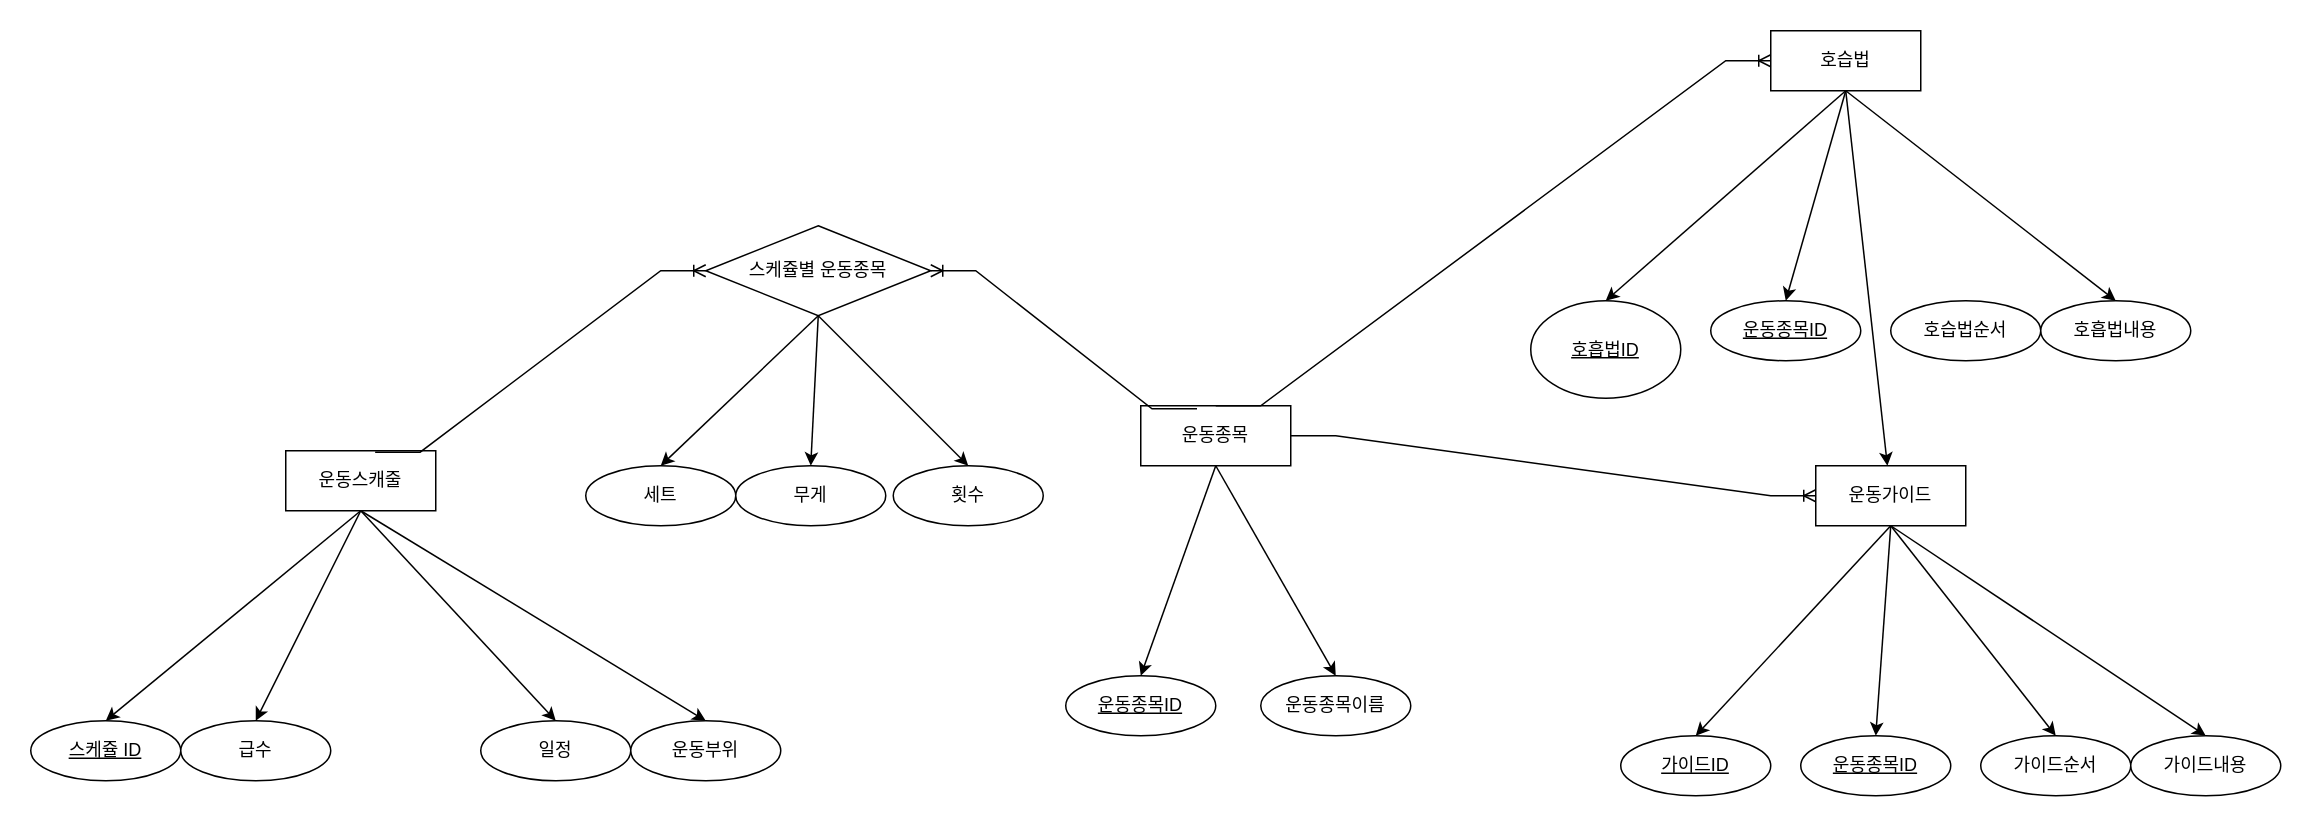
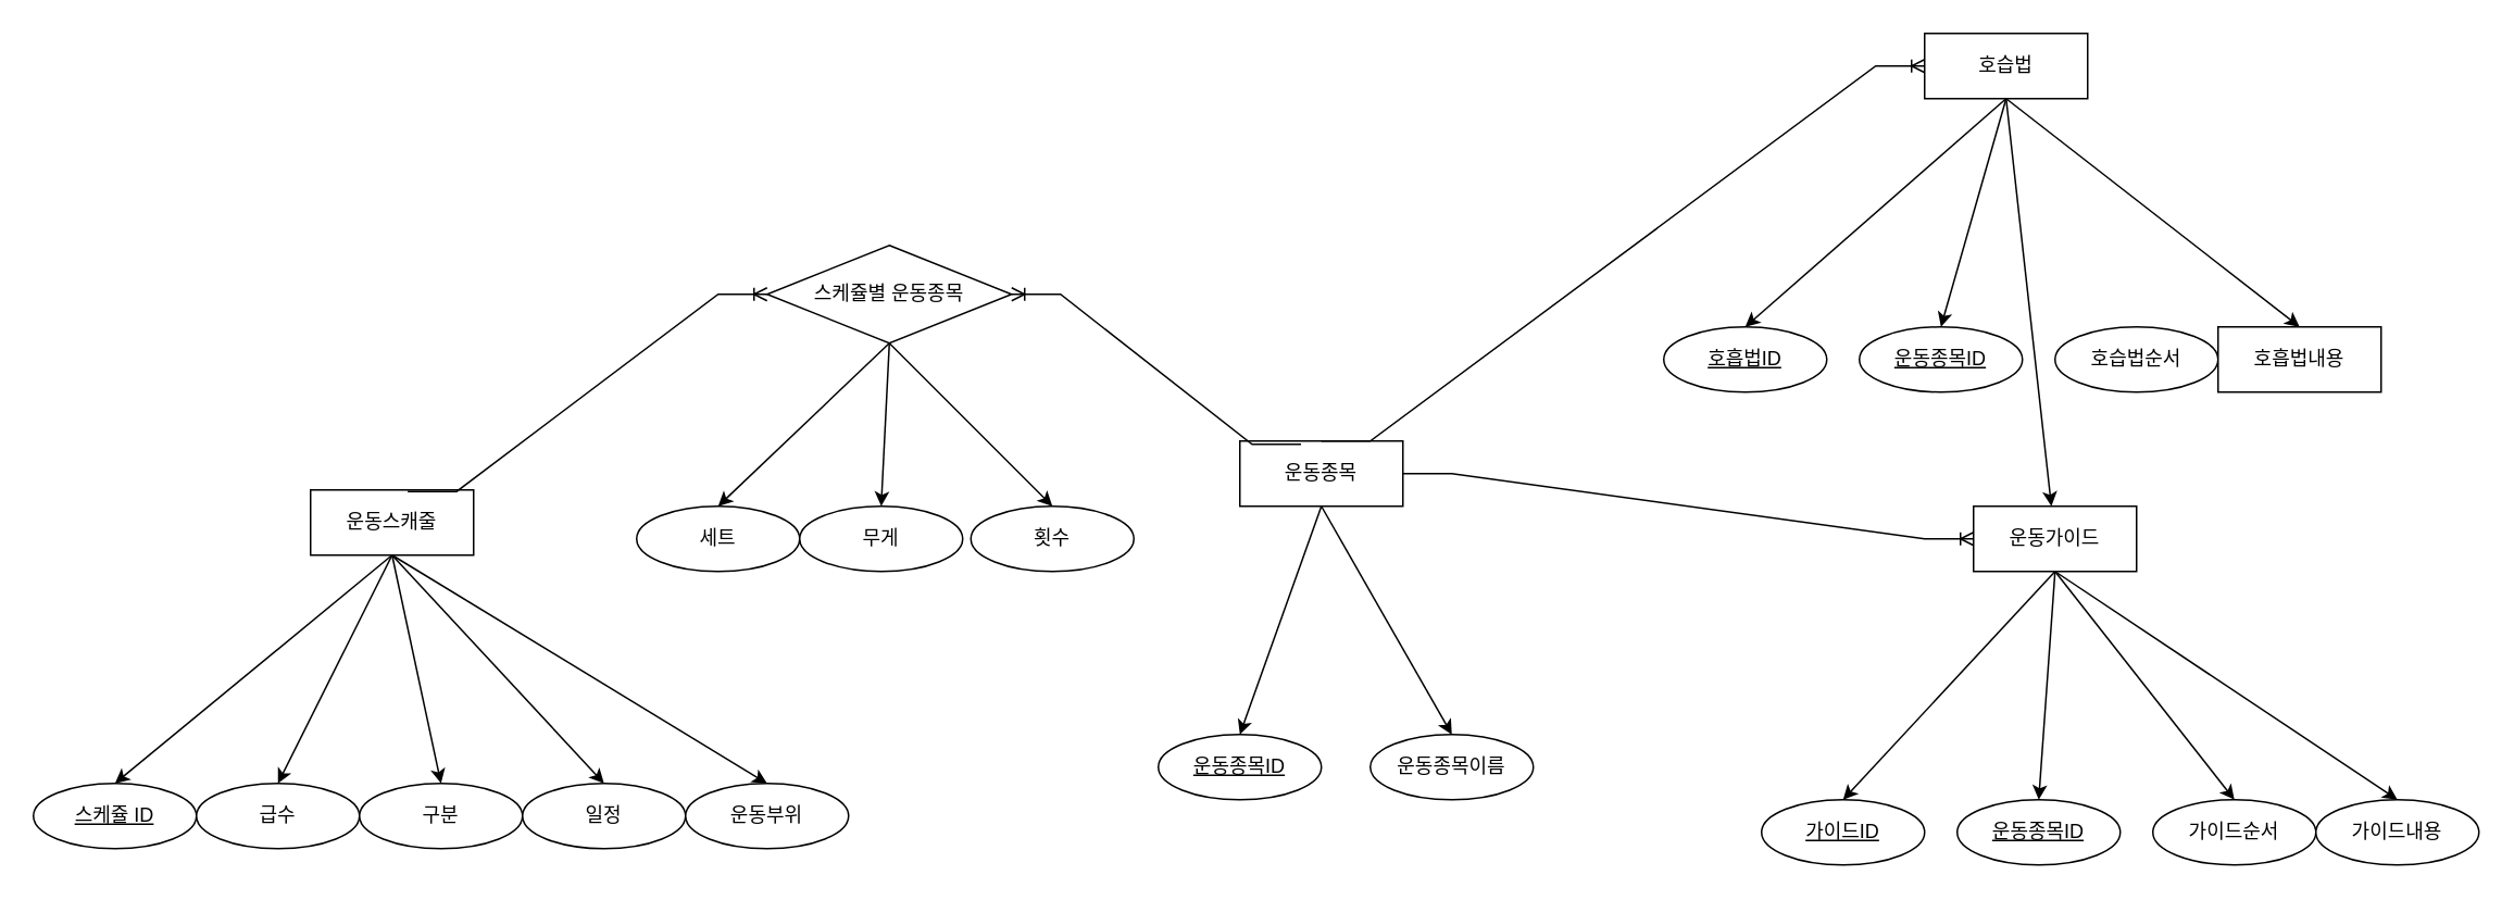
  <mxCell id="0" />
  <mxCell id="1" parent="0" />
  <mxCell id="2" value="운동스캐줄" style="whiteSpace=wrap;html=1;align=center;" vertex="1" parent="1"><mxGeometry x="190" y="300" width="100" height="40" as="geometry" /></mxCell>
  <mxCell id="3" value="스케쥴 ID" style="ellipse;whiteSpace=wrap;html=1;align=center;fontStyle=4;" vertex="1" parent="1"><mxGeometry x="20" y="480" width="100" height="40" as="geometry" /></mxCell>
  <mxCell id="4" value="급수" style="ellipse;whiteSpace=wrap;html=1;align=center;" vertex="1" parent="1"><mxGeometry x="120" y="480" width="100" height="40" as="geometry" /></mxCell>
+ <mxCell id="5" value="구분" style="ellipse;whiteSpace=wrap;html=1;align=center;" vertex="1" parent="1"><mxGeometry x="220" y="480" width="100" height="40" as="geometry" /></mxCell>
  <mxCell id="6" value="일정" style="ellipse;whiteSpace=wrap;html=1;align=center;" vertex="1" parent="1"><mxGeometry x="320" y="480" width="100" height="40" as="geometry" /></mxCell>
  <mxCell id="7" value="운동부위" style="ellipse;whiteSpace=wrap;html=1;align=center;" vertex="1" parent="1"><mxGeometry x="420" y="480" width="100" height="40" as="geometry" /></mxCell>
  <mxCell id="8" value="" style="endArrow=classic;html=1;rounded=0;exitX=0.5;exitY=1;exitDx=0;exitDy=0;entryX=0.5;entryY=0;entryDx=0;entryDy=0;" edge="1" parent="1" source="2" target="3"><mxGeometry width="50" height="50" relative="1" as="geometry"><mxPoint x="500" y="510" as="sourcePoint" /><mxPoint x="550" y="460" as="targetPoint" /></mxGeometry></mxCell>
  <mxCell id="9" value="" style="endArrow=classic;html=1;rounded=0;exitX=0.5;exitY=1;exitDx=0;exitDy=0;entryX=0.5;entryY=0;entryDx=0;entryDy=0;" edge="1" parent="1" source="2" target="4"><mxGeometry width="50" height="50" relative="1" as="geometry"><mxPoint x="500" y="510" as="sourcePoint" /><mxPoint x="550" y="460" as="targetPoint" /></mxGeometry></mxCell>
+ <mxCell id="10" value="" style="endArrow=classic;html=1;rounded=0;exitX=0.5;exitY=1;exitDx=0;exitDy=0;entryX=0.5;entryY=0;entryDx=0;entryDy=0;" edge="1" parent="1" source="2" target="5"><mxGeometry width="50" height="50" relative="1" as="geometry"><mxPoint x="250" y="350" as="sourcePoint" /><mxPoint x="220" y="450" as="targetPoint" /></mxGeometry></mxCell>
  <mxCell id="11" value="" style="endArrow=classic;html=1;rounded=0;entryX=0.5;entryY=0;entryDx=0;entryDy=0;" edge="1" parent="1" target="6"><mxGeometry width="50" height="50" relative="1" as="geometry"><mxPoint x="240" y="340" as="sourcePoint" /><mxPoint x="320" y="450" as="targetPoint" /></mxGeometry></mxCell>
  <mxCell id="12" value="" style="endArrow=classic;html=1;rounded=0;exitX=0.5;exitY=1;exitDx=0;exitDy=0;entryX=0.5;entryY=0;entryDx=0;entryDy=0;" edge="1" parent="1" source="2" target="7"><mxGeometry width="50" height="50" relative="1" as="geometry"><mxPoint x="260" y="350" as="sourcePoint" /><mxPoint x="420" y="450" as="targetPoint" /></mxGeometry></mxCell>
  <mxCell id="13" value="운동종목" style="whiteSpace=wrap;html=1;align=center;" vertex="1" parent="1"><mxGeometry x="760" y="270" width="100" height="40" as="geometry" /></mxCell>
  <mxCell id="14" value="운동종목ID" style="ellipse;whiteSpace=wrap;html=1;align=center;fontStyle=4;" vertex="1" parent="1"><mxGeometry x="710" y="450" width="100" height="40" as="geometry" /></mxCell>
  <mxCell id="15" value="운동종목이름" style="ellipse;whiteSpace=wrap;html=1;align=center;" vertex="1" parent="1"><mxGeometry x="840" y="450" width="100" height="40" as="geometry" /></mxCell>
  <mxCell id="16" value="" style="endArrow=classic;html=1;rounded=0;exitX=0.5;exitY=1;exitDx=0;exitDy=0;entryX=0.5;entryY=0;entryDx=0;entryDy=0;" edge="1" source="13" target="14" parent="1"><mxGeometry width="50" height="50" relative="1" as="geometry"><mxPoint x="1070" y="480" as="sourcePoint" /><mxPoint x="1120" y="430" as="targetPoint" /></mxGeometry></mxCell>
  <mxCell id="17" value="" style="endArrow=classic;html=1;rounded=0;exitX=0.5;exitY=1;exitDx=0;exitDy=0;entryX=0.5;entryY=0;entryDx=0;entryDy=0;" edge="1" source="13" target="15" parent="1"><mxGeometry width="50" height="50" relative="1" as="geometry"><mxPoint x="1070" y="480" as="sourcePoint" /><mxPoint x="1120" y="430" as="targetPoint" /></mxGeometry></mxCell>
  <mxCell id="18" value="스케쥴별 운동종목" style="shape=rhombus;perimeter=rhombusPerimeter;whiteSpace=wrap;html=1;align=center;" vertex="1" parent="1"><mxGeometry x="470" y="150" width="150" height="60" as="geometry" /></mxCell>
  <mxCell id="19" value="" style="edgeStyle=entityRelationEdgeStyle;fontSize=12;html=1;endArrow=ERoneToMany;rounded=0;exitX=0.596;exitY=0.023;exitDx=0;exitDy=0;exitPerimeter=0;" edge="1" parent="1" source="2" target="18"><mxGeometry width="100" height="100" relative="1" as="geometry"><mxPoint x="410" y="330" as="sourcePoint" /><mxPoint x="510" y="230" as="targetPoint" /></mxGeometry></mxCell>
  <mxCell id="20" value="" style="edgeStyle=entityRelationEdgeStyle;fontSize=12;html=1;endArrow=ERoneToMany;rounded=0;exitX=1;exitY=0.5;exitDx=0;exitDy=0;entryX=0;entryY=0.5;entryDx=0;entryDy=0;" edge="1" parent="1" source="13" target="27"><mxGeometry width="100" height="100" relative="1" as="geometry"><mxPoint x="530" y="330" as="sourcePoint" /><mxPoint x="1200" y="290" as="targetPoint" /></mxGeometry></mxCell>
  <mxCell id="21" value="세트" style="ellipse;whiteSpace=wrap;html=1;align=center;" vertex="1" parent="1"><mxGeometry x="390" y="310" width="100" height="40" as="geometry" /></mxCell>
  <mxCell id="22" value="무게" style="ellipse;whiteSpace=wrap;html=1;align=center;" vertex="1" parent="1"><mxGeometry x="490" y="310" width="100" height="40" as="geometry" /></mxCell>
  <mxCell id="23" value="횟수" style="ellipse;whiteSpace=wrap;html=1;align=center;" vertex="1" parent="1"><mxGeometry x="595" y="310" width="100" height="40" as="geometry" /></mxCell>
  <mxCell id="24" value="" style="endArrow=classic;html=1;rounded=0;exitX=0.5;exitY=1;exitDx=0;exitDy=0;entryX=0.5;entryY=0;entryDx=0;entryDy=0;" edge="1" parent="1" source="18" target="21"><mxGeometry width="50" height="50" relative="1" as="geometry"><mxPoint x="310" y="330" as="sourcePoint" /><mxPoint x="540" y="470" as="targetPoint" /></mxGeometry></mxCell>
  <mxCell id="25" value="" style="endArrow=classic;html=1;rounded=0;exitX=0.5;exitY=1;exitDx=0;exitDy=0;entryX=0.5;entryY=0;entryDx=0;entryDy=0;" edge="1" parent="1" source="18" target="22"><mxGeometry width="50" height="50" relative="1" as="geometry"><mxPoint x="555" y="220" as="sourcePoint" /><mxPoint x="460" y="260" as="targetPoint" /></mxGeometry></mxCell>
  <mxCell id="26" value="" style="endArrow=classic;html=1;rounded=0;exitX=0.5;exitY=1;exitDx=0;exitDy=0;entryX=0.5;entryY=0;entryDx=0;entryDy=0;" edge="1" parent="1" source="18" target="23"><mxGeometry width="50" height="50" relative="1" as="geometry"><mxPoint x="555" y="220" as="sourcePoint" /><mxPoint x="560" y="260" as="targetPoint" /></mxGeometry></mxCell>
  <mxCell id="27" value="운동가이드" style="whiteSpace=wrap;html=1;align=center;" vertex="1" parent="1"><mxGeometry x="1210" y="310" width="100" height="40" as="geometry" /></mxCell>
  <mxCell id="28" value="가이드ID" style="ellipse;whiteSpace=wrap;html=1;align=center;fontStyle=4;" vertex="1" parent="1"><mxGeometry x="1080" y="490" width="100" height="40" as="geometry" /></mxCell>
  <mxCell id="29" value="가이드순서" style="ellipse;whiteSpace=wrap;html=1;align=center;" vertex="1" parent="1"><mxGeometry x="1320" y="490" width="100" height="40" as="geometry" /></mxCell>
  <mxCell id="30" value="가이드내용" style="ellipse;whiteSpace=wrap;html=1;align=center;" vertex="1" parent="1"><mxGeometry x="1420" y="490" width="100" height="40" as="geometry" /></mxCell>
  <mxCell id="31" value="" style="endArrow=classic;html=1;rounded=0;exitX=0.5;exitY=1;exitDx=0;exitDy=0;entryX=0.5;entryY=0;entryDx=0;entryDy=0;" edge="1" source="27" target="28" parent="1"><mxGeometry width="50" height="50" relative="1" as="geometry"><mxPoint x="1520" y="520" as="sourcePoint" /><mxPoint x="1570" y="470" as="targetPoint" /></mxGeometry></mxCell>
  <mxCell id="32" value="" style="endArrow=classic;html=1;rounded=0;exitX=0.5;exitY=1;exitDx=0;exitDy=0;entryX=0.5;entryY=0;entryDx=0;entryDy=0;" edge="1" source="27" target="29" parent="1"><mxGeometry width="50" height="50" relative="1" as="geometry"><mxPoint x="1520" y="520" as="sourcePoint" /><mxPoint x="1570" y="470" as="targetPoint" /></mxGeometry></mxCell>
  <mxCell id="33" value="" style="endArrow=classic;html=1;rounded=0;exitX=0.5;exitY=1;exitDx=0;exitDy=0;entryX=0.5;entryY=0;entryDx=0;entryDy=0;" edge="1" source="27" target="30" parent="1"><mxGeometry width="50" height="50" relative="1" as="geometry"><mxPoint x="1270" y="360" as="sourcePoint" /><mxPoint x="1240" y="460" as="targetPoint" /></mxGeometry></mxCell>
  <mxCell id="34" value="운동종목ID" style="ellipse;whiteSpace=wrap;html=1;align=center;fontStyle=4;" vertex="1" parent="1"><mxGeometry x="1200" y="490" width="100" height="40" as="geometry" /></mxCell>
  <mxCell id="35" value="" style="endArrow=classic;html=1;rounded=0;entryX=0.5;entryY=0;entryDx=0;entryDy=0;" edge="1" parent="1" target="34"><mxGeometry width="50" height="50" relative="1" as="geometry"><mxPoint x="1260" y="350" as="sourcePoint" /><mxPoint x="1140" y="470" as="targetPoint" /></mxGeometry></mxCell>
  <mxCell id="36" value="호습법" style="whiteSpace=wrap;html=1;align=center;" vertex="1" parent="1"><mxGeometry x="1180" y="20" width="100" height="40" as="geometry" /></mxCell>
- <mxCell id="37" value="호흡법ID" style="ellipse;whiteSpace=wrap;html=1;align=center;fontStyle=4;" vertex="1" parent="1"><mxGeometry x="1020" y="200" width="100" height="65" as="geometry" /></mxCell>
+ <mxCell id="37" value="호흡법ID" style="ellipse;whiteSpace=wrap;html=1;align=center;fontStyle=4;" vertex="1" parent="1"><mxGeometry x="1020" y="200" width="100" height="40" as="geometry" /></mxCell>
  <mxCell id="38" value="호습법순서" style="ellipse;whiteSpace=wrap;html=1;align=center;" vertex="1" parent="1"><mxGeometry x="1260" y="200" width="100" height="40" as="geometry" /></mxCell>
- <mxCell id="39" value="호흡법내용" style="ellipse;whiteSpace=wrap;html=1;align=center;" vertex="1" parent="1"><mxGeometry x="1360" y="200" width="100" height="40" as="geometry" /></mxCell>
+ <mxCell id="39" value="호흡법내용" style="whiteSpace=wrap;html=1;align=center;rounded=0;" vertex="1" parent="1"><mxGeometry x="1360" y="200" width="100" height="40" as="geometry" /></mxCell>
  <mxCell id="40" value="" style="endArrow=classic;html=1;rounded=0;exitX=0.5;exitY=1;exitDx=0;exitDy=0;entryX=0.5;entryY=0;entryDx=0;entryDy=0;" edge="1" source="36" target="37" parent="1"><mxGeometry width="50" height="50" relative="1" as="geometry"><mxPoint x="1490" y="230" as="sourcePoint" /><mxPoint x="1540" y="180" as="targetPoint" /></mxGeometry></mxCell>
  <mxCell id="41" value="" style="endArrow=classic;html=1;rounded=0;exitX=0.5;exitY=1;exitDx=0;exitDy=0;" edge="1" source="36" target="27" parent="1"><mxGeometry width="50" height="50" relative="1" as="geometry"><mxPoint x="1490" y="230" as="sourcePoint" /><mxPoint x="1540" y="180" as="targetPoint" /></mxGeometry></mxCell>
  <mxCell id="42" value="" style="endArrow=classic;html=1;rounded=0;exitX=0.5;exitY=1;exitDx=0;exitDy=0;entryX=0.5;entryY=0;entryDx=0;entryDy=0;" edge="1" source="36" target="39" parent="1"><mxGeometry width="50" height="50" relative="1" as="geometry"><mxPoint x="1240" y="70" as="sourcePoint" /><mxPoint x="1210" y="170" as="targetPoint" /></mxGeometry></mxCell>
  <mxCell id="43" value="운동종목ID" style="ellipse;whiteSpace=wrap;html=1;align=center;fontStyle=4;" vertex="1" parent="1"><mxGeometry x="1140" y="200" width="100" height="40" as="geometry" /></mxCell>
  <mxCell id="44" value="" style="endArrow=classic;html=1;rounded=0;entryX=0.5;entryY=0;entryDx=0;entryDy=0;" edge="1" parent="1" target="43"><mxGeometry width="50" height="50" relative="1" as="geometry"><mxPoint x="1230" y="60" as="sourcePoint" /><mxPoint x="1350" y="210" as="targetPoint" /></mxGeometry></mxCell>
  <mxCell id="45" value="" style="edgeStyle=entityRelationEdgeStyle;fontSize=12;html=1;endArrow=ERoneToMany;rounded=0;exitX=0.5;exitY=0;exitDx=0;exitDy=0;entryX=0;entryY=0.5;entryDx=0;entryDy=0;" edge="1" parent="1" source="13" target="36"><mxGeometry width="100" height="100" relative="1" as="geometry"><mxPoint x="870" y="300" as="sourcePoint" /><mxPoint x="1120" y="300" as="targetPoint" /></mxGeometry></mxCell>
  <mxCell id="46" value="" style="edgeStyle=entityRelationEdgeStyle;fontSize=12;html=1;endArrow=ERoneToMany;rounded=0;exitX=0.375;exitY=0.05;exitDx=0;exitDy=0;entryX=1;entryY=0.5;entryDx=0;entryDy=0;exitPerimeter=0;" edge="1" parent="1" source="13" target="18"><mxGeometry width="100" height="100" relative="1" as="geometry"><mxPoint x="870" y="300" as="sourcePoint" /><mxPoint x="1120" y="300" as="targetPoint" /></mxGeometry></mxCell>
